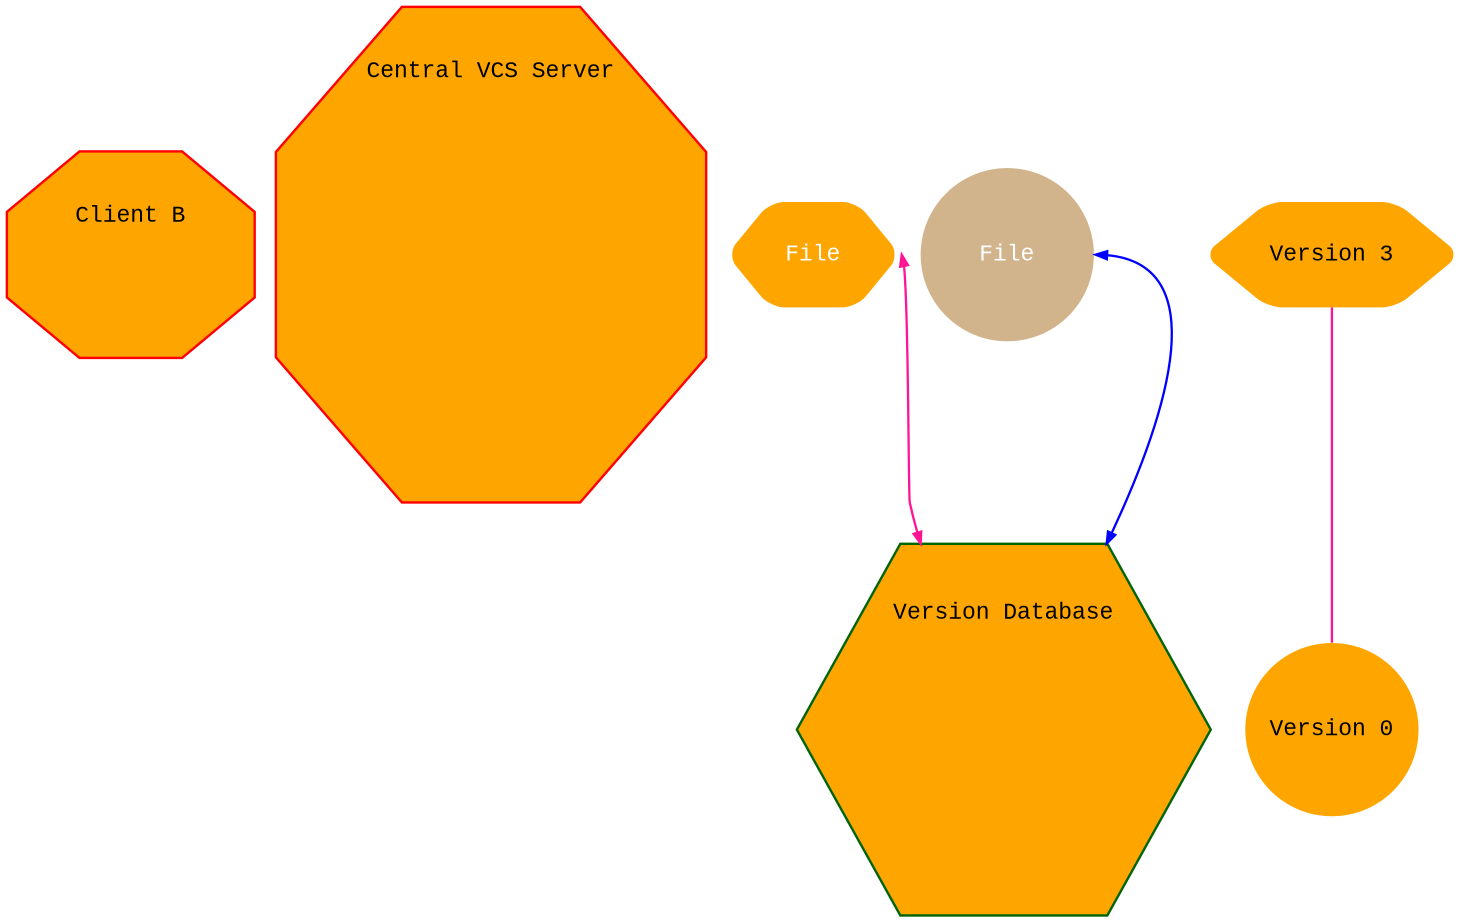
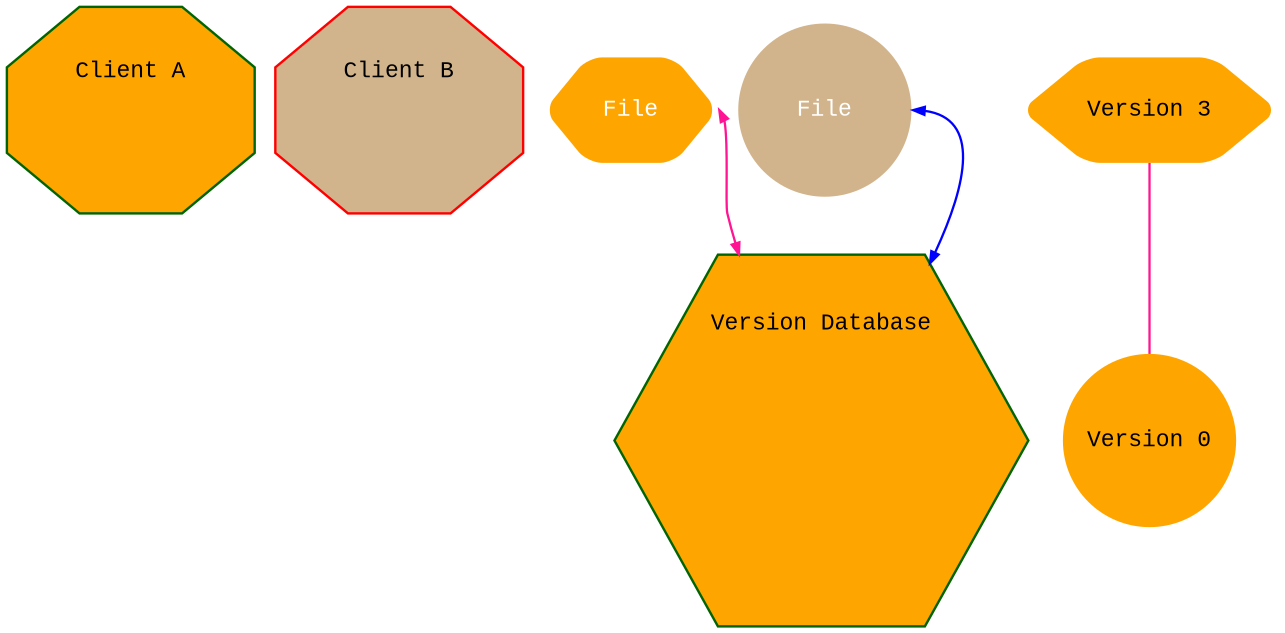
  graph {
    node [color=darkorange fillcolor=orange fontname="Menlo, Monaco, Consolas, Lucida Console, Courier New, monospace" fontsize=20 labelloc=t margin=".2,.23" penwidth=2.1 shape=octagon style=filled]
    edge [color=deeppink penwidth=2 dir=both headport=_ tailport=e]
-   n2 [color=red height=2.5 label="\nClient B" width=3]
-   n3 [color=red height=6 label="\nCentral VCS Server" width=4.3]
+   n1 [color=darkgreen height=2.5 label="\nClient A" width=3]
+   n2 [color=red fillcolor=tan height=2.5 label="\nClient B" width=3]
    n4 [color=darkgreen height=4.5 label="\nVersion Database" shape=hexagon width=2.1]
    n5 [label="Version 0" labelloc=c penwidth=0 shape=circle style="rounded,filled" width=2.1]
    n6 [label="Version 3" labelloc=c penwidth=0 shape=hexagon style="rounded,filled" width=2.1]
    n7 [color=gray40 fontcolor="#ffffff" label=File labelloc=c penwidth=0 shape=hexagon style="rounded,filled" width=2.1]
    n8 [fillcolor=tan fontcolor="#ffffff" label=File labelloc=c penwidth=0 shape=circle style="rounded,filled" width=2.1]
    n6 -- n5 [dir="" headport="" tailport=""]
    n7 -- n4
    n8 -- n4 [color=blue]
  }
